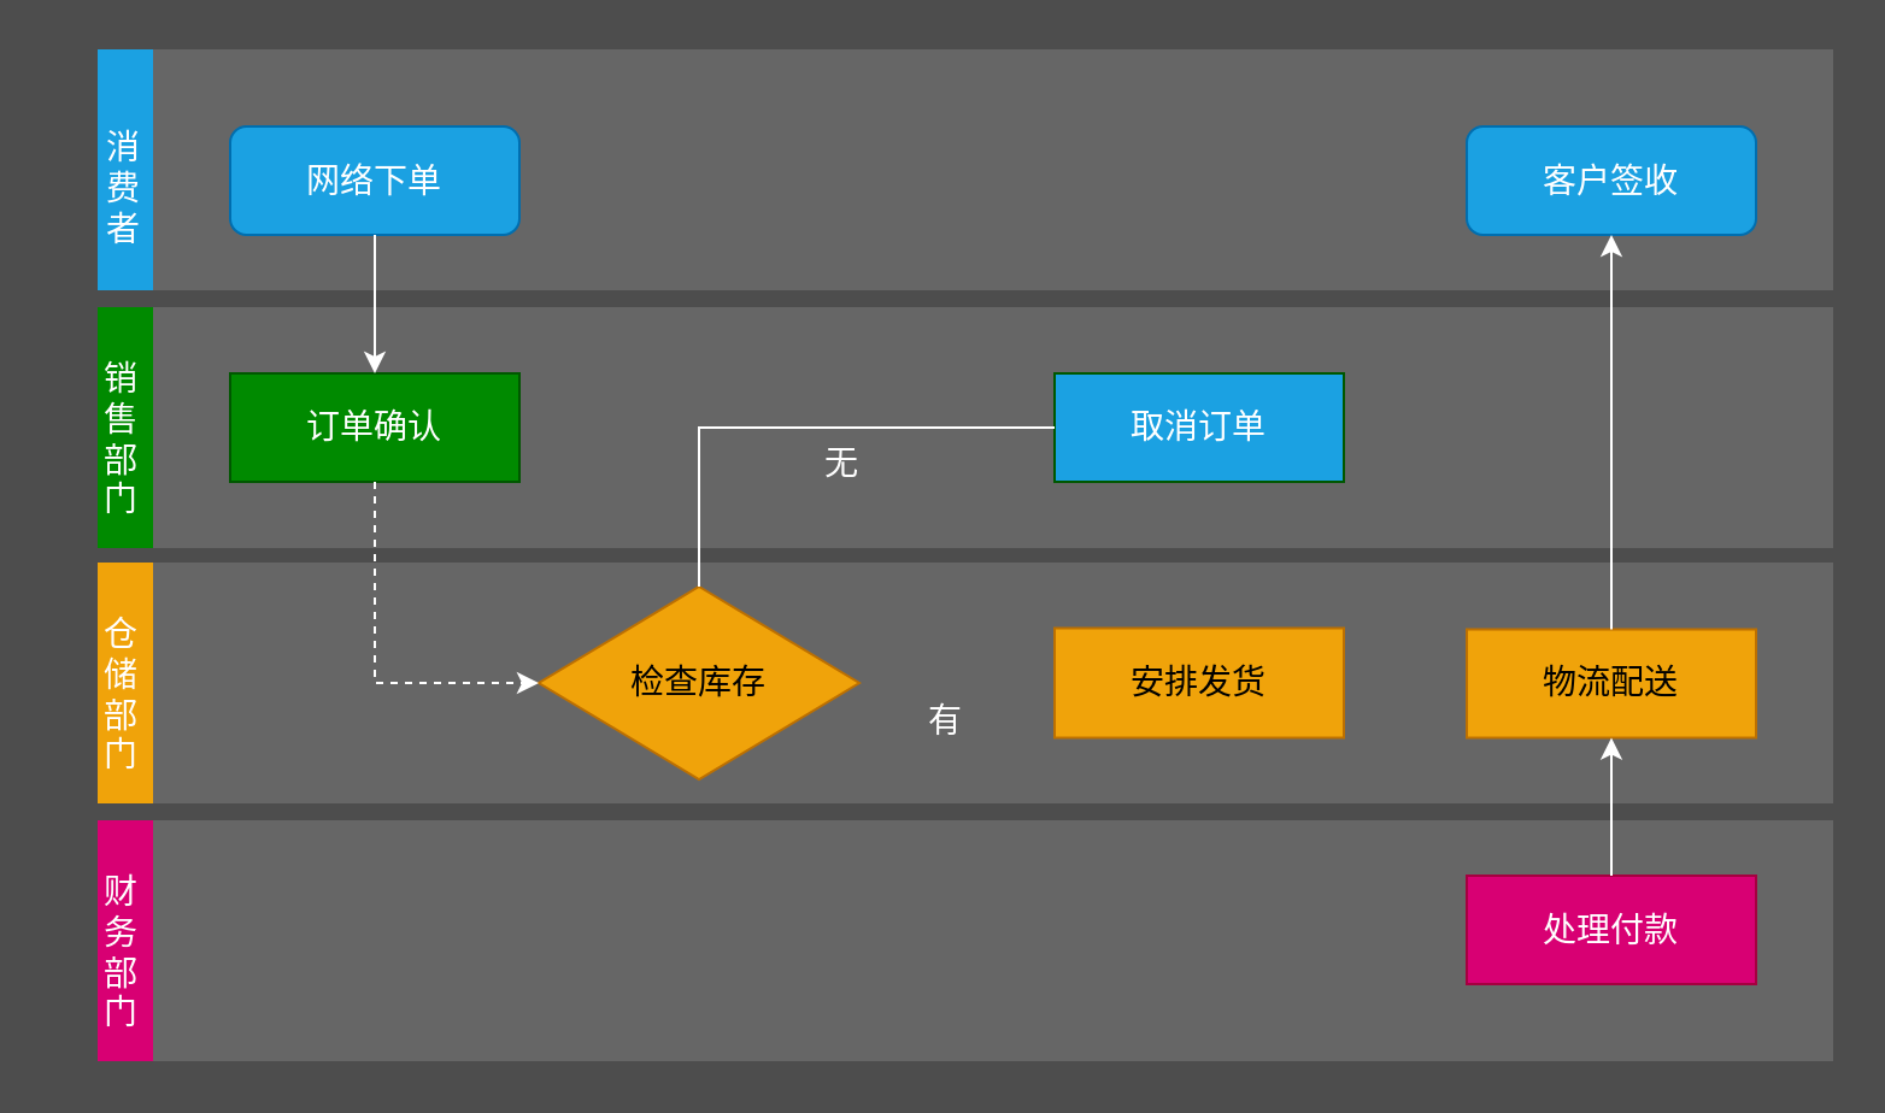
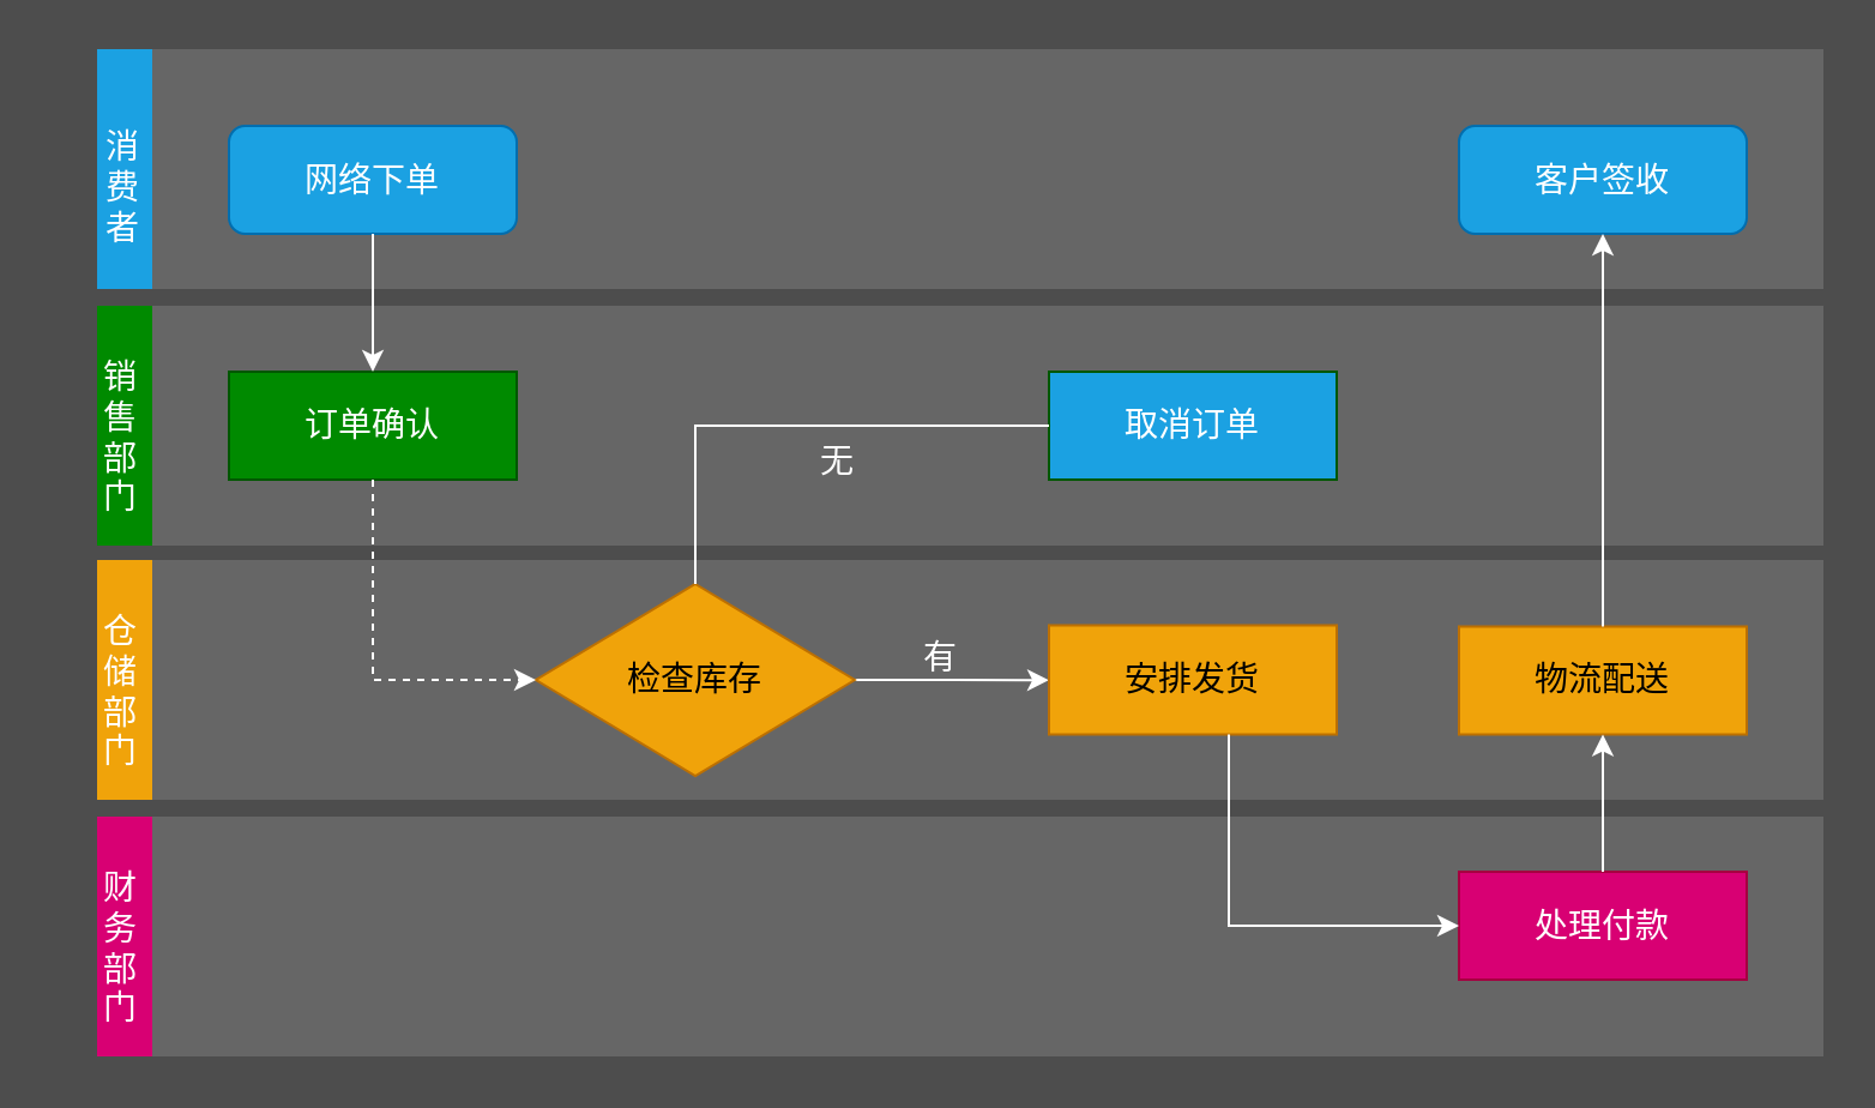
  <mxCell id="0" />
  <mxCell id="1" parent="0" />
  <mxCell id="2" value="" style="swimlane;horizontal=0;fillColor=#f0a30a;swimlaneFillColor=#666666;shadow=0;strokeColor=none;fontColor=#000000;" vertex="1" parent="1"><mxGeometry x="40" y="233" width="720" height="100" as="geometry" /></mxCell>
  <mxCell id="3" value="仓&lt;br&gt;储&lt;br&gt;部&lt;br&gt;门" style="text;html=1;strokeColor=none;fillColor=none;align=center;verticalAlign=middle;whiteSpace=wrap;rounded=0;fontSize=14;fontColor=#FFFFFF;" vertex="1" parent="2"><mxGeometry x="-20" y="40" width="60" height="30" as="geometry" /></mxCell>
+ <mxCell id="4" value="" style="edgeStyle=orthogonalEdgeStyle;rounded=0;orthogonalLoop=1;jettySize=auto;html=1;fontSize=14;fontColor=#FFFFFF;strokeColor=#FFFFFF;" edge="1" parent="2" source="5" target="6"><mxGeometry relative="1" as="geometry" /></mxCell>
  <mxCell id="5" value="检查库存" style="rhombus;whiteSpace=wrap;html=1;fontSize=14;fillColor=#f0a30a;strokeColor=#BD7000;fontColor=#000000;rounded=0;shadow=0;" vertex="1" parent="2"><mxGeometry x="183" y="10" width="133" height="80" as="geometry" /></mxCell>
  <mxCell id="6" value="安排发货" style="whiteSpace=wrap;html=1;fontSize=14;fillColor=#f0a30a;strokeColor=#BD7000;fontColor=#000000;rounded=0;shadow=0;" vertex="1" parent="2"><mxGeometry x="397" y="27.25" width="120" height="45.5" as="geometry" /></mxCell>
- <mxCell id="7" value="有" style="text;html=1;strokeColor=none;fillColor=none;align=center;verticalAlign=middle;whiteSpace=wrap;rounded=0;shadow=0;fontSize=14;fontColor=#FFFFFF;" vertex="1" parent="2"><mxGeometry x="322" y="51" width="60" height="30" as="geometry" /></mxCell>
+ <mxCell id="7" value="有" style="text;html=1;strokeColor=none;fillColor=none;align=center;verticalAlign=middle;whiteSpace=wrap;rounded=0;shadow=0;fontSize=14;fontColor=#FFFFFF;" vertex="1" parent="2"><mxGeometry x="322" y="26" width="60" height="30" as="geometry" /></mxCell>
  <mxCell id="8" value="物流配送" style="whiteSpace=wrap;html=1;fontSize=14;fillColor=#f0a30a;strokeColor=#BD7000;fontColor=#000000;rounded=0;shadow=0;" vertex="1" parent="2"><mxGeometry x="568" y="27.75" width="120" height="45" as="geometry" /></mxCell>
  <mxCell id="9" value="" style="swimlane;horizontal=0;fillColor=#1ba1e2;swimlaneFillColor=#666666;shadow=0;strokeColor=none;fontColor=#ffffff;" vertex="1" parent="1"><mxGeometry x="40" y="20" width="720" height="100" as="geometry" /></mxCell>
  <mxCell id="10" value="消&lt;br&gt;费&lt;br&gt;者" style="text;html=1;strokeColor=none;fillColor=none;align=center;verticalAlign=middle;whiteSpace=wrap;rounded=0;fontSize=14;fontColor=#FFFFFF;" vertex="1" parent="9"><mxGeometry x="-19" y="43" width="60" height="30" as="geometry" /></mxCell>
  <mxCell id="11" value="&lt;font color=&quot;#ffffff&quot;&gt;网络下单&lt;/font&gt;" style="rounded=1;whiteSpace=wrap;html=1;shadow=0;fontSize=14;strokeColor=#006EAF;fillColor=#1ba1e2;fontColor=#ffffff;" vertex="1" parent="9"><mxGeometry x="55" y="32" width="120" height="45" as="geometry" /></mxCell>
  <mxCell id="12" value="客户签收" style="rounded=1;whiteSpace=wrap;html=1;shadow=0;fontFamily=Helvetica;fontSize=14;align=center;strokeColor=#006EAF;fillColor=#1ba1e2;fontColor=#ffffff;" vertex="1" parent="9"><mxGeometry x="568" y="32" width="120" height="45" as="geometry" /></mxCell>
  <mxCell id="13" value="" style="swimlane;horizontal=0;fillColor=#008a00;swimlaneFillColor=#666666;shadow=0;strokeColor=none;fontColor=#ffffff;" vertex="1" parent="1"><mxGeometry x="40" y="127" width="720" height="100" as="geometry" /></mxCell>
  <mxCell id="14" value="销&lt;br&gt;售&lt;br&gt;部&lt;br&gt;门" style="text;html=1;strokeColor=none;fillColor=none;align=center;verticalAlign=middle;whiteSpace=wrap;rounded=0;fontSize=14;fontColor=#FFFFFF;" vertex="1" parent="13"><mxGeometry x="-20" y="40" width="60" height="30" as="geometry" /></mxCell>
  <mxCell id="15" value="订单确认" style="rounded=0;whiteSpace=wrap;html=1;shadow=0;fontSize=14;fontColor=#ffffff;strokeColor=#005700;fillColor=#008a00;" vertex="1" parent="13"><mxGeometry x="55" y="27.5" width="120" height="45" as="geometry" /></mxCell>
  <mxCell id="16" value="取消订单" style="rounded=0;whiteSpace=wrap;html=1;shadow=0;fontSize=14;fontColor=#ffffff;strokeColor=#005700;fillColor=#1ba1e2;" vertex="1" parent="13"><mxGeometry x="397" y="27.5" width="120" height="45" as="geometry" /></mxCell>
  <mxCell id="17" value="无" style="text;html=1;strokeColor=none;fillColor=none;align=center;verticalAlign=middle;whiteSpace=wrap;rounded=0;shadow=0;fontSize=14;fontColor=#FFFFFF;" vertex="1" parent="13"><mxGeometry x="279" y="50" width="60" height="30" as="geometry" /></mxCell>
  <mxCell id="18" value="" style="swimlane;horizontal=0;fillColor=#d80073;swimlaneFillColor=#666666;shadow=0;strokeColor=none;fontColor=#ffffff;" vertex="1" parent="1"><mxGeometry x="40" y="340" width="720" height="100" as="geometry" /></mxCell>
  <mxCell id="19" value="财&lt;br&gt;务&lt;br&gt;部&lt;br&gt;门" style="text;html=1;strokeColor=none;fillColor=none;align=center;verticalAlign=middle;whiteSpace=wrap;rounded=0;fontSize=14;fontColor=#FFFFFF;" vertex="1" parent="18"><mxGeometry x="-20" y="40" width="60" height="30" as="geometry" /></mxCell>
  <mxCell id="20" value="处理付款" style="whiteSpace=wrap;html=1;fontSize=14;fillColor=#d80073;strokeColor=#A50040;rounded=0;shadow=0;fontColor=#ffffff;" vertex="1" parent="18"><mxGeometry x="568" y="23" width="120" height="45" as="geometry" /></mxCell>
  <mxCell id="21" style="edgeStyle=orthogonalEdgeStyle;rounded=0;orthogonalLoop=1;jettySize=auto;html=1;entryX=0.5;entryY=0;entryDx=0;entryDy=0;fontSize=14;fontColor=#FFFFFF;strokeColor=#FFFFFF;" edge="1" parent="1" source="11" target="15"><mxGeometry relative="1" as="geometry" /></mxCell>
  <mxCell id="22" style="edgeStyle=orthogonalEdgeStyle;rounded=0;orthogonalLoop=1;jettySize=auto;html=1;entryX=0;entryY=0.5;entryDx=0;entryDy=0;fontSize=14;fontColor=#FFFFFF;strokeColor=#FFFFFF;exitX=0.5;exitY=1;exitDx=0;exitDy=0;dashed=1;" edge="1" parent="1" source="15" target="5"><mxGeometry relative="1" as="geometry" /></mxCell>
  <mxCell id="23" value="" style="edgeStyle=orthogonalEdgeStyle;rounded=0;orthogonalLoop=1;jettySize=auto;html=1;exitX=0.5;exitY=0;exitDx=0;exitDy=0;entryX=0;entryY=0.5;entryDx=0;entryDy=0;fontSize=14;fontColor=#FFFFFF;strokeColor=#FFFFFF;endArrow=none;" edge="1" parent="1" source="5" target="16"><mxGeometry relative="1" as="geometry" /></mxCell>
+ <mxCell id="24" value="" style="edgeStyle=orthogonalEdgeStyle;rounded=0;orthogonalLoop=1;jettySize=auto;html=1;fontSize=14;fontColor=#FFFFFF;strokeColor=#FFFFFF;entryX=0;entryY=0.5;entryDx=0;entryDy=0;" edge="1" parent="1" source="6" target="20"><mxGeometry relative="1" as="geometry"><Array as="points"><mxPoint x="512" y="386" /></Array></mxGeometry></mxCell>
  <mxCell id="25" value="" style="edgeStyle=orthogonalEdgeStyle;rounded=0;orthogonalLoop=1;jettySize=auto;html=1;fontSize=14;fontColor=#FFFFFF;strokeColor=#FFFFFF;" edge="1" parent="1" source="20" target="8"><mxGeometry relative="1" as="geometry" /></mxCell>
  <mxCell id="26" value="" style="edgeStyle=orthogonalEdgeStyle;rounded=0;orthogonalLoop=1;jettySize=auto;html=1;fontSize=14;fontColor=#FFFFFF;strokeColor=#FFFFFF;" edge="1" parent="1" source="8" target="12"><mxGeometry relative="1" as="geometry" /></mxCell>
